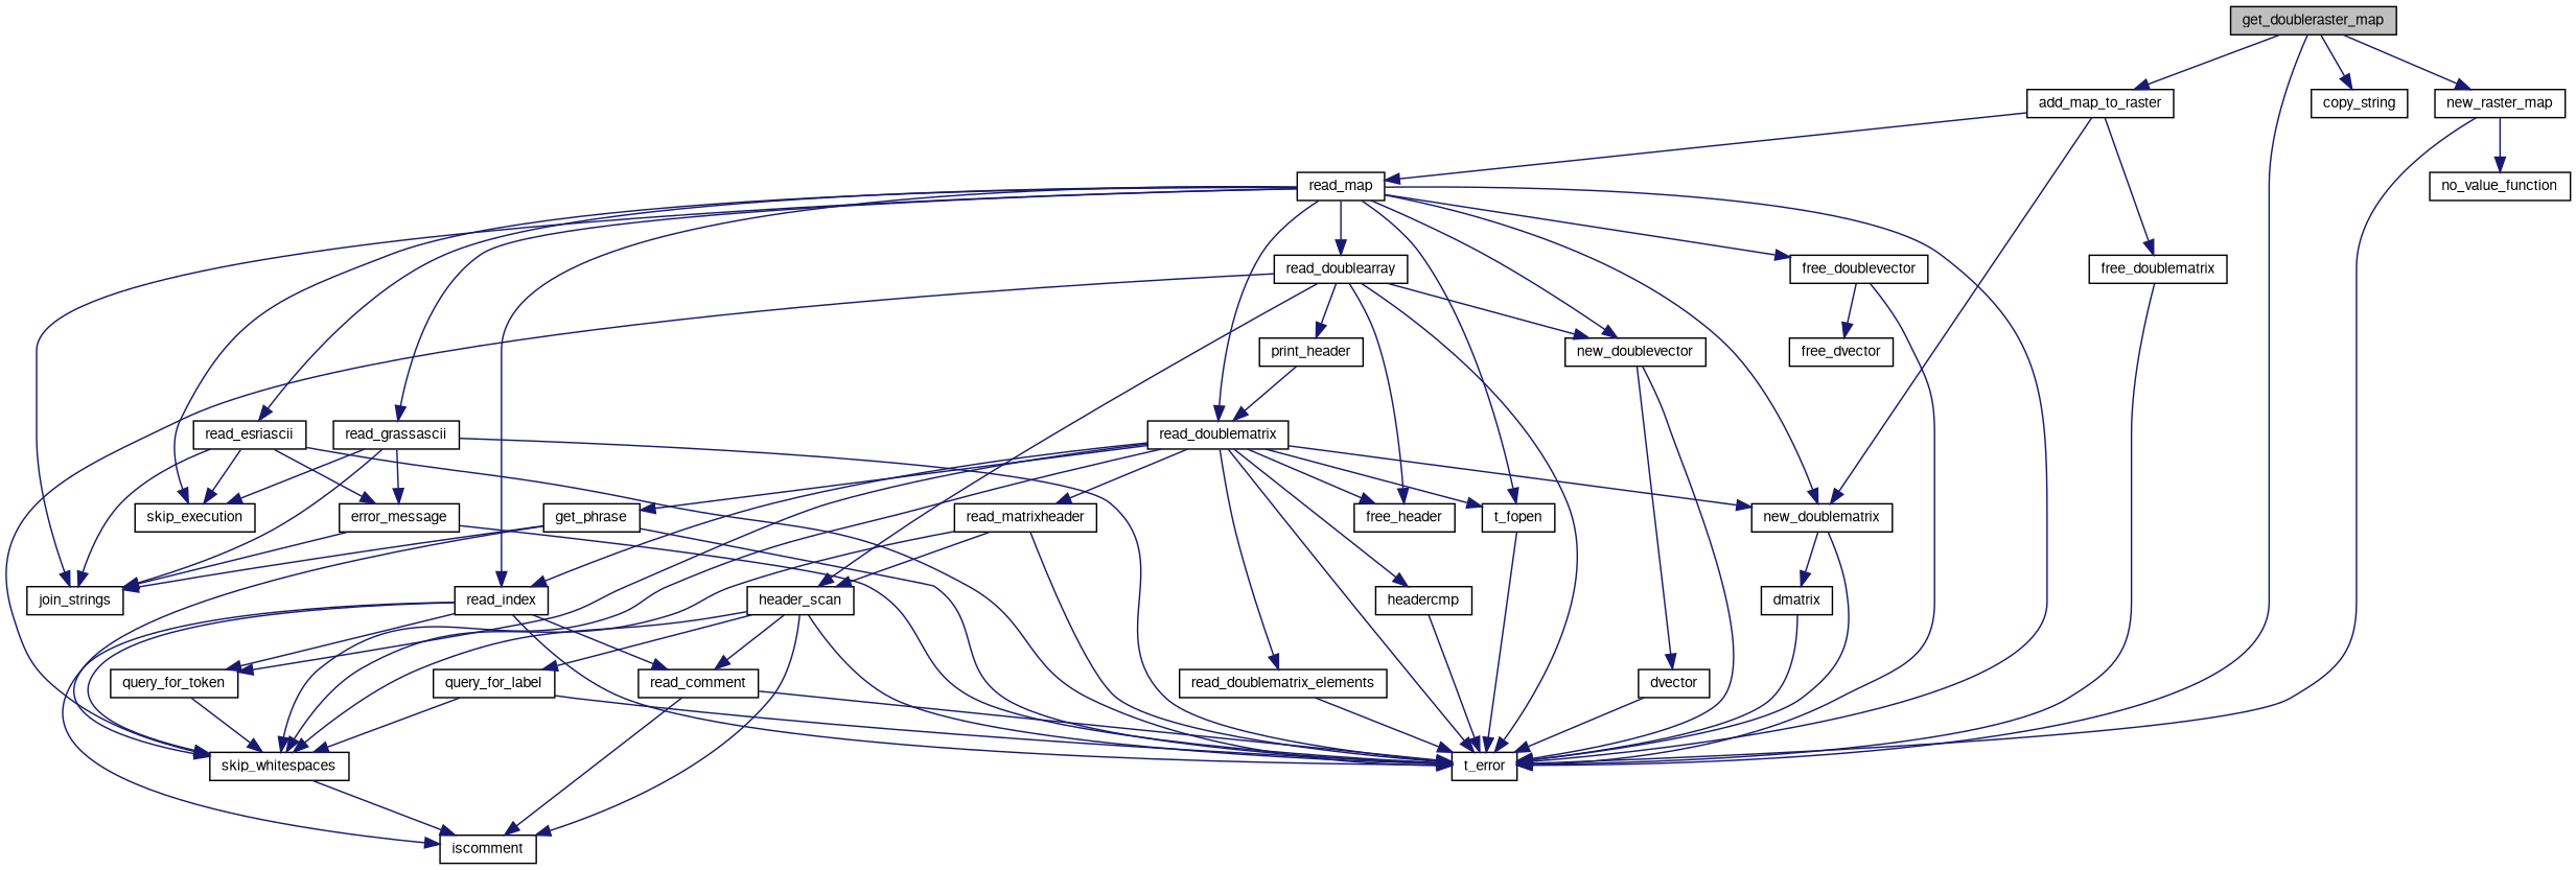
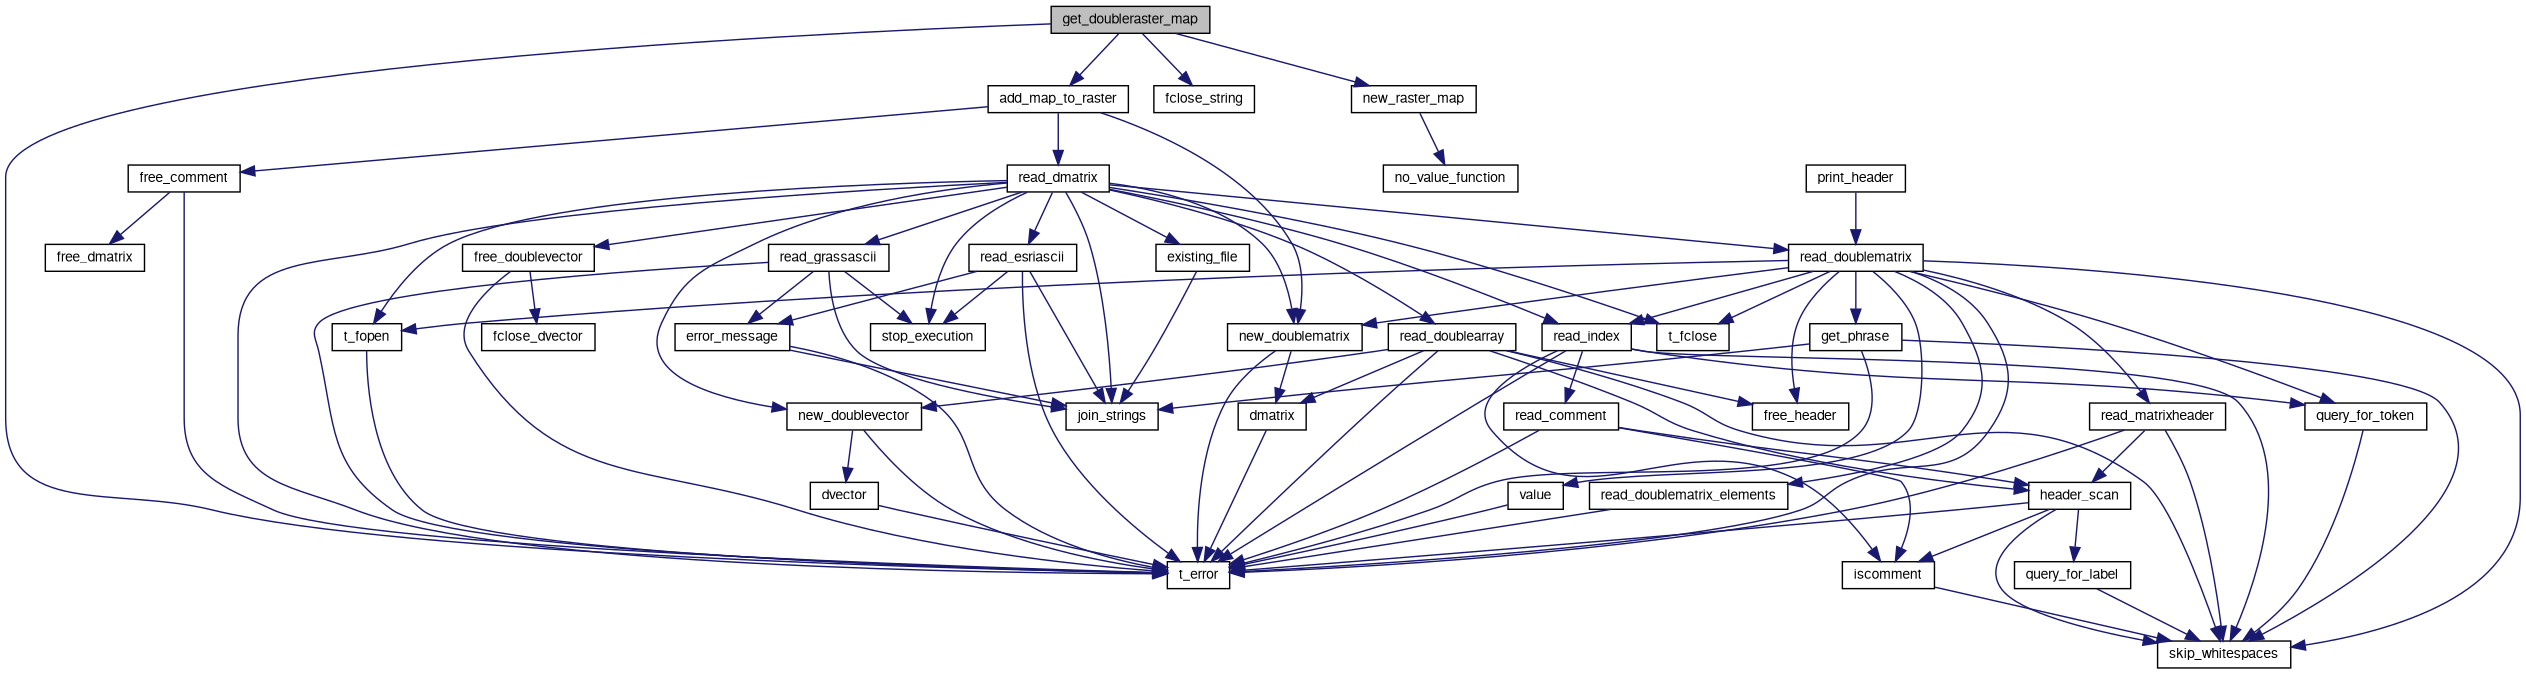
  digraph {
    rankdir=TB
    node [color=black fontname=FreeSans fontsize=10 shape=record]
    edge [color=midnightblue fontname=FreeSans fontsize=10 labelfontname=FreeSans labelfontsize=10 style=solid]
    n1 [fillcolor=grey75 fontcolor=black height=0.2 label=get_doubleraster_map style=filled width=0.4]
    n2 [height=0.2 label=add_map_to_raster width=0.4]
    n3 [height=0.2 label=t_error width=0.4]
-   n4 [height=0.2 label=copy_string width=0.4]
+   n4 [height=0.2 label=fclose_string width=0.4]
    n5 [height=0.2 label=new_raster_map width=0.4]
-   n6 [height=0.2 label=free_doublematrix width=0.4]
+   n6 [height=0.2 label=free_comment width=0.4]
    n7 [height=0.2 label=new_doublematrix width=0.4]
-   n8 [height=0.2 label=read_map width=0.4]
+   n8 [height=0.2 label=read_dmatrix width=0.4]
    n9 [height=0.2 label=no_value_function width=0.4]
+   n10 [height=0.2 label=free_dmatrix width=0.4]
    n11 [height=0.2 label=dmatrix width=0.4]
+   n12 [height=0.2 label=existing_file width=0.4]
    n13 [height=0.2 label=join_strings width=0.4]
    n14 [height=0.2 label=free_doublevector width=0.4]
    n15 [height=0.2 label=new_doublevector width=0.4]
    n16 [height=0.2 label=read_doublearray width=0.4]
    n17 [height=0.2 label=read_doublematrix width=0.4]
    n18 [height=0.2 label=t_fopen width=0.4]
    n19 [height=0.2 label=read_index width=0.4]
+   n20 [height=0.2 label=t_fclose width=0.4]
    n21 [height=0.2 label=read_esriascii width=0.4]
-   n22 [height=0.2 label=skip_execution width=0.4]
+   n22 [height=0.2 label=stop_execution width=0.4]
    n23 [height=0.2 label=read_grassascii width=0.4]
-   n24 [height=0.2 label=free_dvector width=0.4]
+   n24 [height=0.2 label=fclose_dvector width=0.4]
    n25 [height=0.2 label=dvector width=0.4]
    n26 [height=0.2 label=header_scan width=0.4]
    n27 [height=0.2 label=skip_whitespaces width=0.4]
    n28 [height=0.2 label=print_header width=0.4]
    n29 [height=0.2 label=free_header width=0.4]
    n30 [height=0.2 label=read_matrixheader width=0.4]
    n31 [height=0.2 label=query_for_token width=0.4]
    n32 [height=0.2 label=get_phrase width=0.4]
-   n33 [height=0.2 label=headercmp width=0.4]
+   n33 [height=0.2 label=value width=0.4]
    n34 [height=0.2 label=read_doublematrix_elements width=0.4]
    n35 [height=0.2 label=iscomment width=0.4]
    n36 [height=0.2 label=read_comment width=0.4]
    n37 [height=0.2 label=error_message width=0.4]
    n38 [height=0.2 label=query_for_label width=0.4]
    n1 -> n2
    n1 -> n3
    n1 -> n4
    n1 -> n5
    n2 -> n6
    n2 -> n7
    n2 -> n8
-   n5 -> n3
    n5 -> n9
    n6 -> n3
+   n6 -> n10
    n7 -> n3
    n7 -> n11
    n8 -> n3
    n8 -> n7
+   n8 -> n12
    n8 -> n13
    n8 -> n14
    n8 -> n15
    n8 -> n16
    n8 -> n17
    n8 -> n18
    n8 -> n19
+   n8 -> n20
    n8 -> n21
    n8 -> n22
    n8 -> n23
    n11 -> n3
+   n12 -> n13
    n14 -> n3
    n14 -> n24
    n15 -> n3
    n15 -> n25
    n16 -> n3
    n16 -> n15
    n16 -> n26
    n16 -> n27
-   n16 -> n28
+   n16 -> n11
    n16 -> n29
    n17 -> n3
    n17 -> n7
    n17 -> n18
    n17 -> n19
+   n17 -> n20
    n17 -> n27
    n17 -> n29
    n17 -> n30
    n17 -> n31
    n17 -> n32
    n17 -> n33
    n17 -> n34
    n18 -> n3
    n19 -> n3
    n19 -> n27
    n19 -> n31
    n19 -> n35
    n19 -> n36
    n21 -> n3
    n21 -> n13
    n21 -> n22
    n21 -> n37
    n23 -> n3
    n23 -> n13
    n23 -> n22
    n23 -> n37
    n25 -> n3
    n26 -> n3
    n26 -> n27
    n26 -> n35
-   n26 -> n36
+   n36 -> n26
    n26 -> n38
    n28 -> n17
    n30 -> n3
    n30 -> n26
    n30 -> n27
    n31 -> n27
    n32 -> n3
    n32 -> n13
    n32 -> n27
    n33 -> n3
    n34 -> n3
-   n27 -> n35
+   n35 -> n27
    n36 -> n3
    n36 -> n35
    n37 -> n3
    n37 -> n13
-   n38 -> n3
    n38 -> n27
  }
